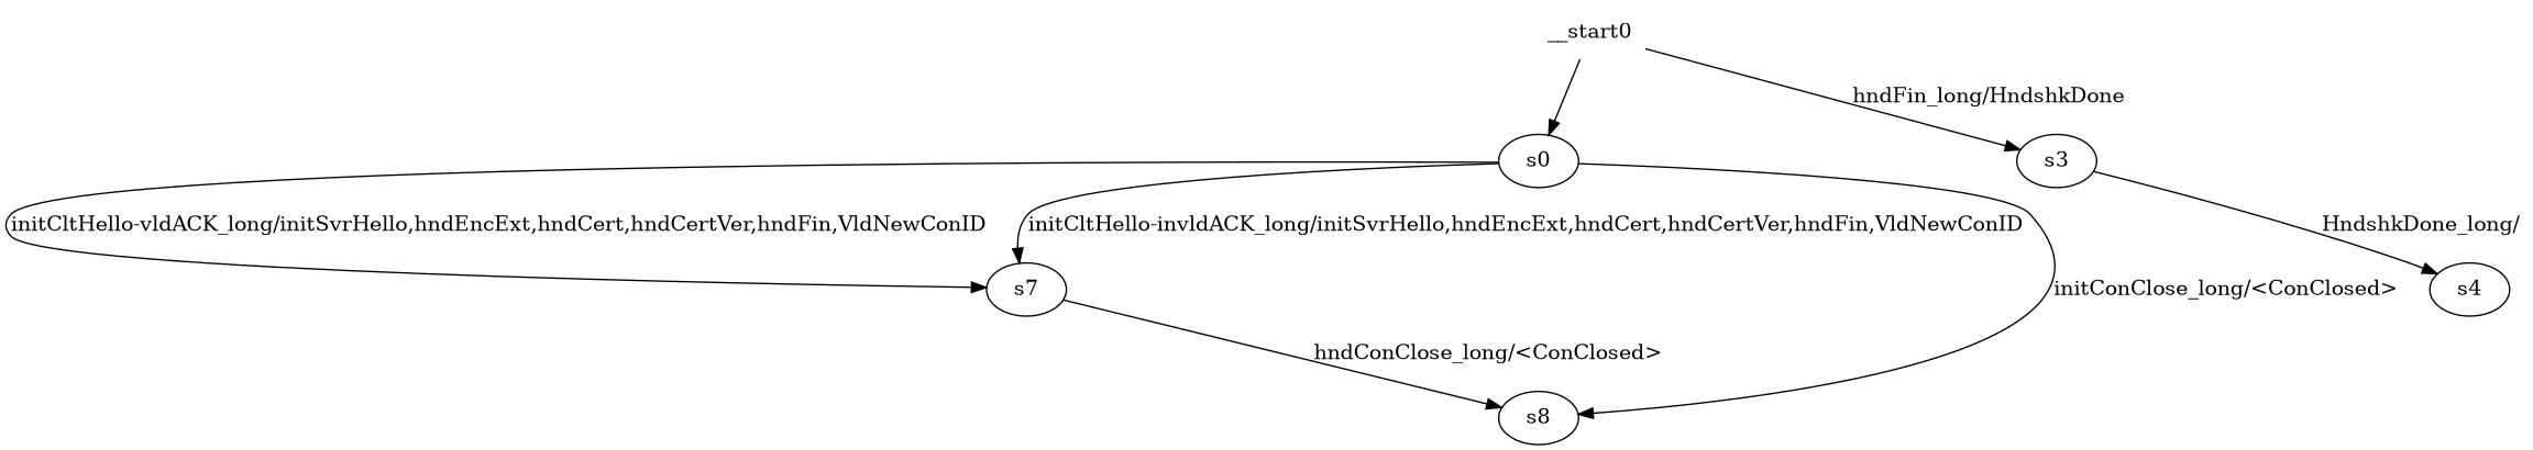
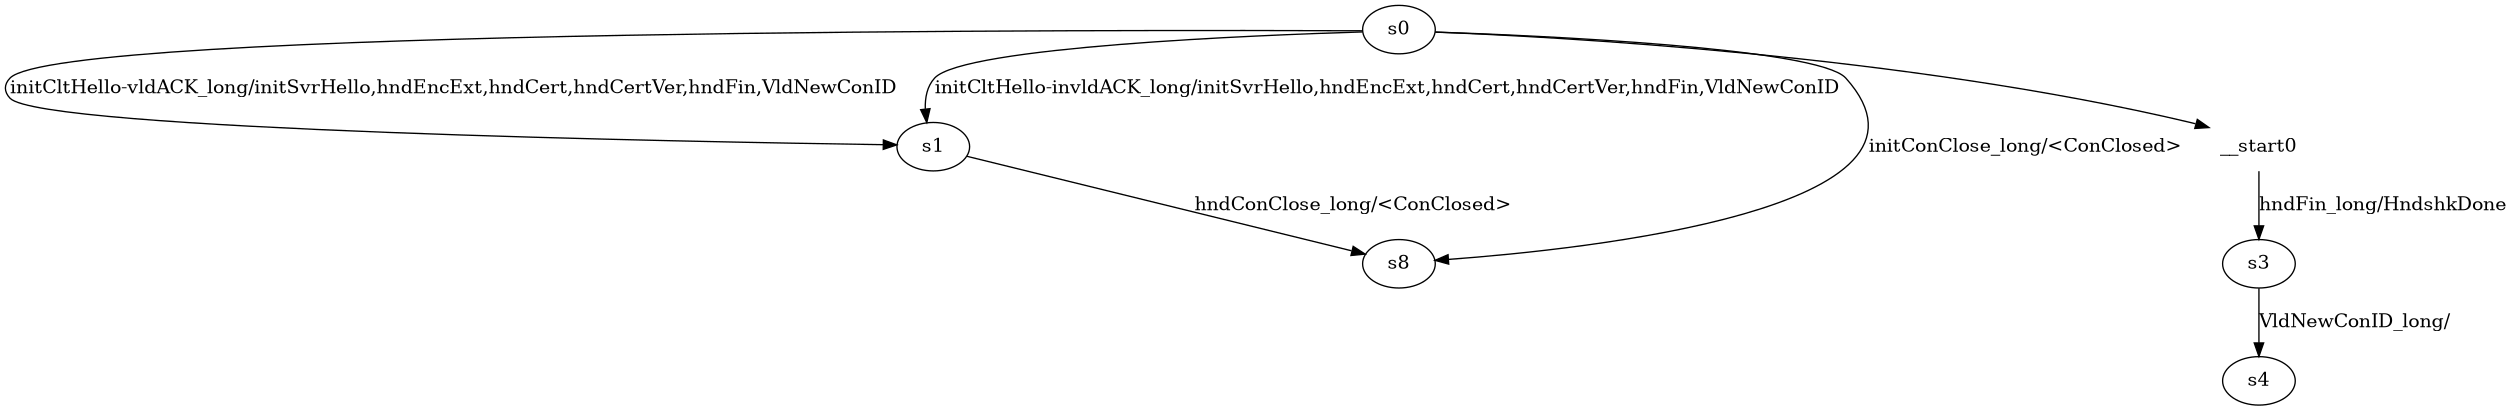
  digraph {
    n1 [label=s0]
-   n2 [label=s7]
+   n2 [label=s1]
    n3 [label=s8]
    n4 [label=s3]
    n5 [label=s4]
    __start0 [shape=none]
    n1 -> n2 [label="initCltHello-vldACK_long/initSvrHello,hndEncExt,hndCert,hndCertVer,hndFin,VldNewConID "]
    n1 -> n2 [label="initCltHello-invldACK_long/initSvrHello,hndEncExt,hndCert,hndCertVer,hndFin,VldNewConID "]
    n1 -> n3 [label="initConClose_long/<ConClosed> "]
    n2 -> n3 [label="hndConClose_long/<ConClosed> "]
-   n4 -> n5 [label="HndshkDone_long/ "]
-   __start0 -> n1
+   n4 -> n5 [label="VldNewConID_long/ "]
+   n1 -> __start0
    __start0 -> n4 [label="hndFin_long/HndshkDone "]
  }
